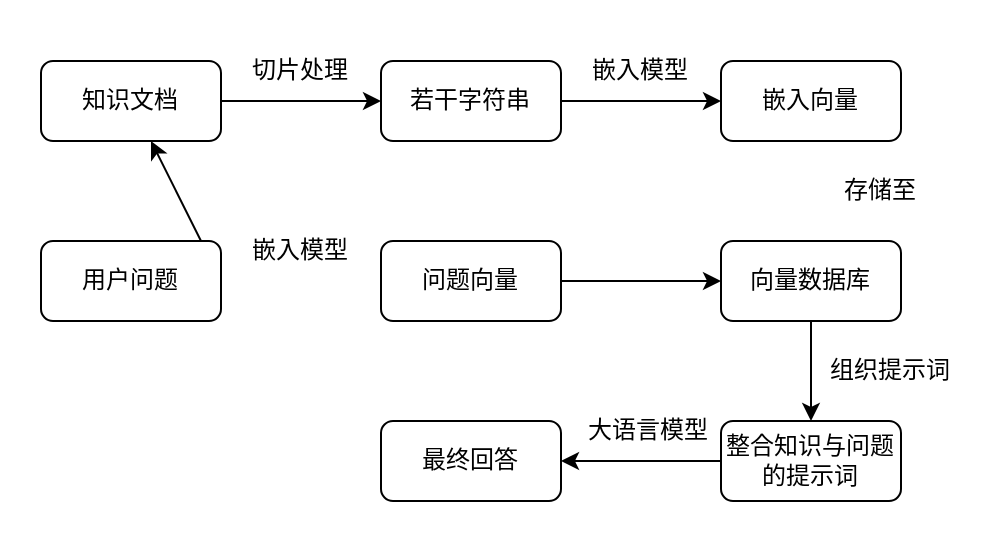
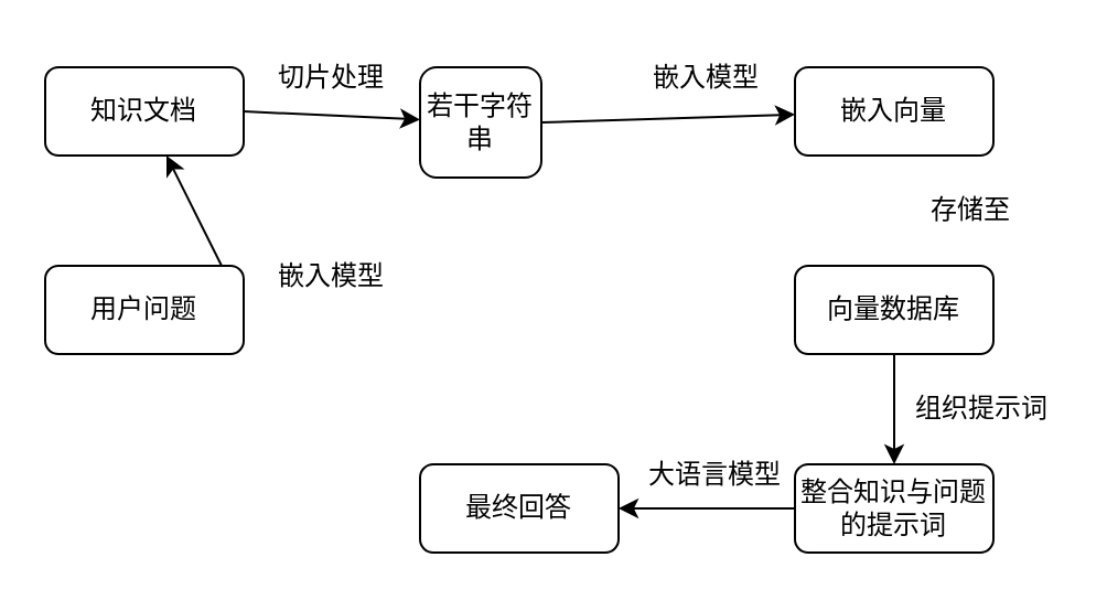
  <mxCell id="0" />
  <mxCell id="1" parent="0" />
  <mxCell id="2" style="edgeStyle=none;html=1;exitX=1;exitY=0.5;exitDx=0;exitDy=0;" edge="1" parent="1" source="3" target="5"><mxGeometry relative="1" as="geometry" /></mxCell>
  <mxCell id="3" value="知识文档" style="rounded=1;whiteSpace=wrap;html=1;" vertex="1" parent="1"><mxGeometry x="20" y="30" width="90" height="40" as="geometry" /></mxCell>
  <mxCell id="4" style="edgeStyle=none;html=1;exitX=1;exitY=0.5;exitDx=0;exitDy=0;" edge="1" parent="1" source="5" target="7"><mxGeometry relative="1" as="geometry" /></mxCell>
- <mxCell id="5" value="若干字符串" style="rounded=1;whiteSpace=wrap;html=1;" vertex="1" parent="1"><mxGeometry x="190" y="30" width="90" height="40" as="geometry" /></mxCell>
+ <mxCell id="5" value="若干字符串" style="rounded=1;whiteSpace=wrap;html=1;" vertex="1" parent="1"><mxGeometry x="190" y="30" width="55" height="50" as="geometry" /></mxCell>
  <mxCell id="6" value="切片处理" style="text;html=1;align=center;verticalAlign=middle;whiteSpace=wrap;rounded=0;" vertex="1" parent="1"><mxGeometry x="120" y="20" width="60" height="30" as="geometry" /></mxCell>
  <mxCell id="7" value="嵌入向量" style="rounded=1;whiteSpace=wrap;html=1;" vertex="1" parent="1"><mxGeometry x="360" y="30" width="90" height="40" as="geometry" /></mxCell>
  <mxCell id="8" value="嵌入模型" style="text;html=1;align=center;verticalAlign=middle;whiteSpace=wrap;rounded=0;" vertex="1" parent="1"><mxGeometry x="290" y="20" width="60" height="30" as="geometry" /></mxCell>
  <mxCell id="9" style="edgeStyle=none;html=1;exitX=0.5;exitY=1;exitDx=0;exitDy=0;entryX=0.5;entryY=0;entryDx=0;entryDy=0;" edge="1" parent="1" source="10" target="18"><mxGeometry relative="1" as="geometry" /></mxCell>
  <mxCell id="10" value="向量数据库" style="rounded=1;whiteSpace=wrap;html=1;" vertex="1" parent="1"><mxGeometry x="360" y="120" width="90" height="40" as="geometry" /></mxCell>
  <mxCell id="11" value="存储至" style="text;html=1;align=center;verticalAlign=middle;whiteSpace=wrap;rounded=0;" vertex="1" parent="1"><mxGeometry x="410" y="80" width="60" height="30" as="geometry" /></mxCell>
  <mxCell id="12" style="edgeStyle=none;html=1;exitX=1;exitY=0.5;exitDx=0;exitDy=0;" edge="1" parent="1" source="13" target="3"><mxGeometry relative="1" as="geometry" /></mxCell>
  <mxCell id="13" value="用户问题" style="rounded=1;whiteSpace=wrap;html=1;" vertex="1" parent="1"><mxGeometry x="20" y="120" width="90" height="40" as="geometry" /></mxCell>
- <mxCell id="14" style="edgeStyle=none;html=1;" edge="1" parent="1" source="15" target="10"><mxGeometry relative="1" as="geometry" /></mxCell>
- <mxCell id="15" value="问题向量" style="rounded=1;whiteSpace=wrap;html=1;" vertex="1" parent="1"><mxGeometry x="190" y="120" width="90" height="40" as="geometry" /></mxCell>
  <mxCell id="16" value="嵌入模型" style="text;html=1;align=center;verticalAlign=middle;whiteSpace=wrap;rounded=0;" vertex="1" parent="1"><mxGeometry x="120" y="110" width="60" height="30" as="geometry" /></mxCell>
  <mxCell id="17" style="edgeStyle=none;html=1;exitX=0;exitY=0.5;exitDx=0;exitDy=0;" edge="1" parent="1" source="18"><mxGeometry relative="1" as="geometry"><mxPoint x="280" y="230" as="targetPoint" /></mxGeometry></mxCell>
  <mxCell id="18" value="整合知识与问题的提示词" style="rounded=1;whiteSpace=wrap;html=1;" vertex="1" parent="1"><mxGeometry x="360" y="210" width="90" height="40" as="geometry" /></mxCell>
  <mxCell id="19" value="组织提示词" style="text;html=1;align=center;verticalAlign=middle;whiteSpace=wrap;rounded=0;" vertex="1" parent="1"><mxGeometry x="410" y="170" width="70" height="30" as="geometry" /></mxCell>
  <mxCell id="20" value="大语言模型" style="text;html=1;align=center;verticalAlign=middle;whiteSpace=wrap;rounded=0;" vertex="1" parent="1"><mxGeometry x="284" y="200" width="80" height="30" as="geometry" /></mxCell>
  <mxCell id="21" value="最终回答" style="rounded=1;whiteSpace=wrap;html=1;" vertex="1" parent="1"><mxGeometry x="190" y="210" width="90" height="40" as="geometry" /></mxCell>
